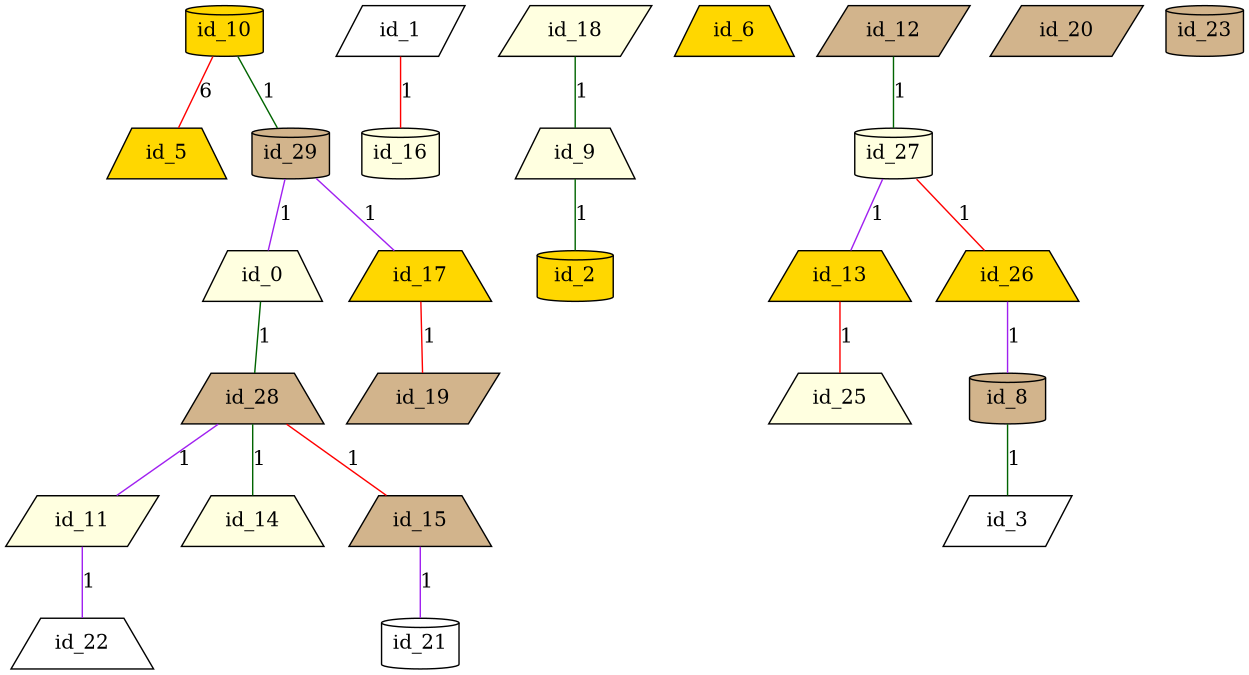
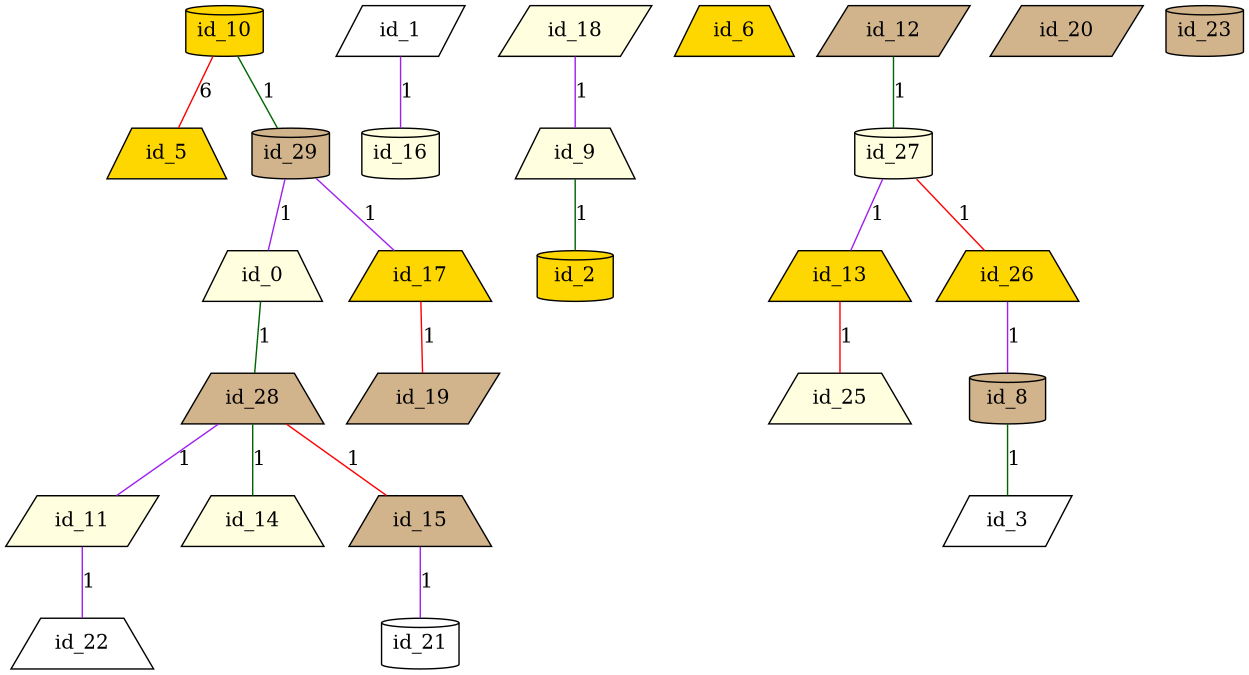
  graph {
    node [fillcolor=lightyellow shape=trapezium style=filled]
    edge [color=purple]
    id_0
    id_28 [fillcolor=tan]
    id_11 [shape=parallelogram]
    id_14
    id_15 [fillcolor=tan]
    id_1 [fillcolor=white shape=parallelogram]
    id_16 [shape=cylinder]
    id_10 [fillcolor=gold shape=cylinder]
    id_5 [fillcolor=gold]
    id_29 [fillcolor=tan shape=cylinder]
    id_18 [shape=parallelogram]
    id_9
    id_6 [fillcolor=gold]
    id_12 [fillcolor=tan shape=parallelogram]
    id_27 [shape=cylinder]
    id_8 [fillcolor=tan shape=cylinder]
    id_3 [fillcolor=white shape=parallelogram]
    id_2 [fillcolor=gold shape=cylinder]
    id_17 [fillcolor=gold]
    id_22 [fillcolor=white]
    id_13 [fillcolor=gold]
    id_26 [fillcolor=gold]
    id_25
    id_21 [fillcolor=white shape=cylinder]
    id_19 [fillcolor=tan shape=parallelogram]
    id_20 [fillcolor=tan shape=parallelogram]
    id_23 [fillcolor=tan shape=cylinder]
    id_0 -- id_28 [color=darkgreen label=1]
    id_28 -- id_11 [label=1]
    id_28 -- id_14 [color=darkgreen label=1]
    id_28 -- id_15 [color=red label=1]
    id_11 -- id_22 [label=1]
    id_15 -- id_21 [label=1]
-   id_1 -- id_16 [color=red label=1]
+   id_1 -- id_16 [label=1]
    id_10 -- id_5 [color=red label=6]
    id_10 -- id_29 [color=darkgreen label=1]
    id_29 -- id_0 [label=1]
    id_29 -- id_17 [label=1]
-   id_18 -- id_9 [color=darkgreen label=1]
+   id_18 -- id_9 [label=1]
    id_9 -- id_2 [color=darkgreen label=1]
    id_12 -- id_27 [color=darkgreen label=1]
    id_27 -- id_13 [label=1]
    id_27 -- id_26 [color=red label=1]
    id_8 -- id_3 [color=darkgreen label=1]
    id_17 -- id_19 [color=red label=1]
    id_13 -- id_25 [color=red label=1]
    id_26 -- id_8 [label=1]
  }
